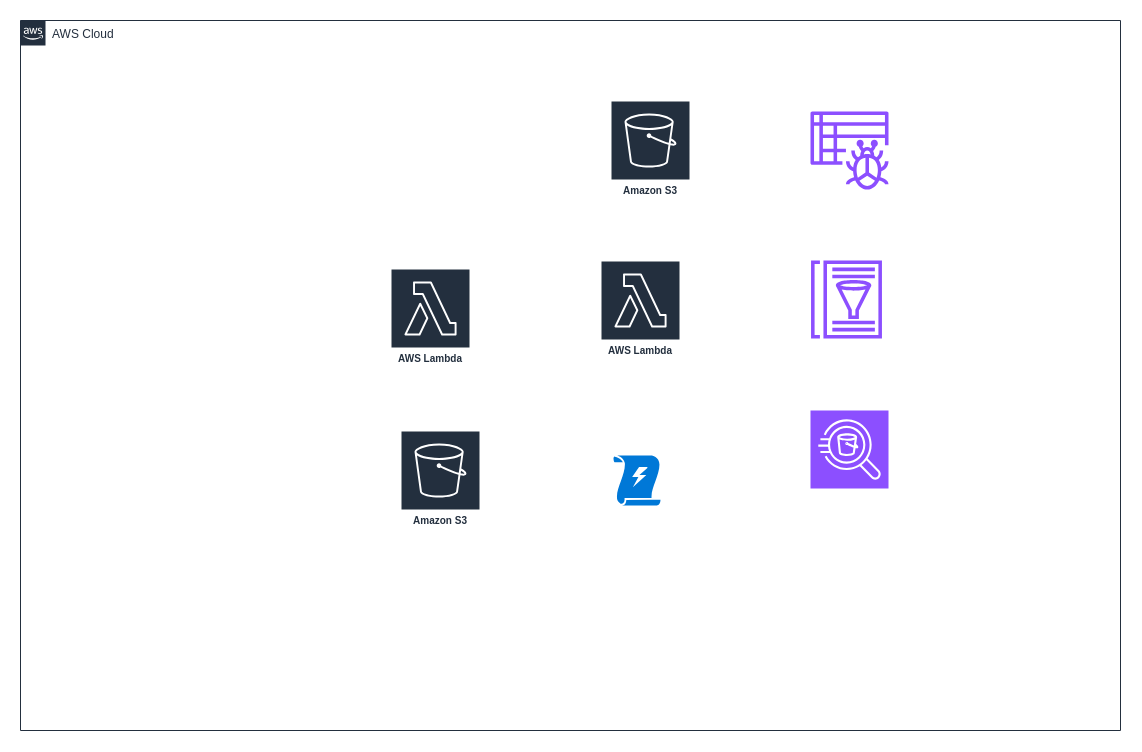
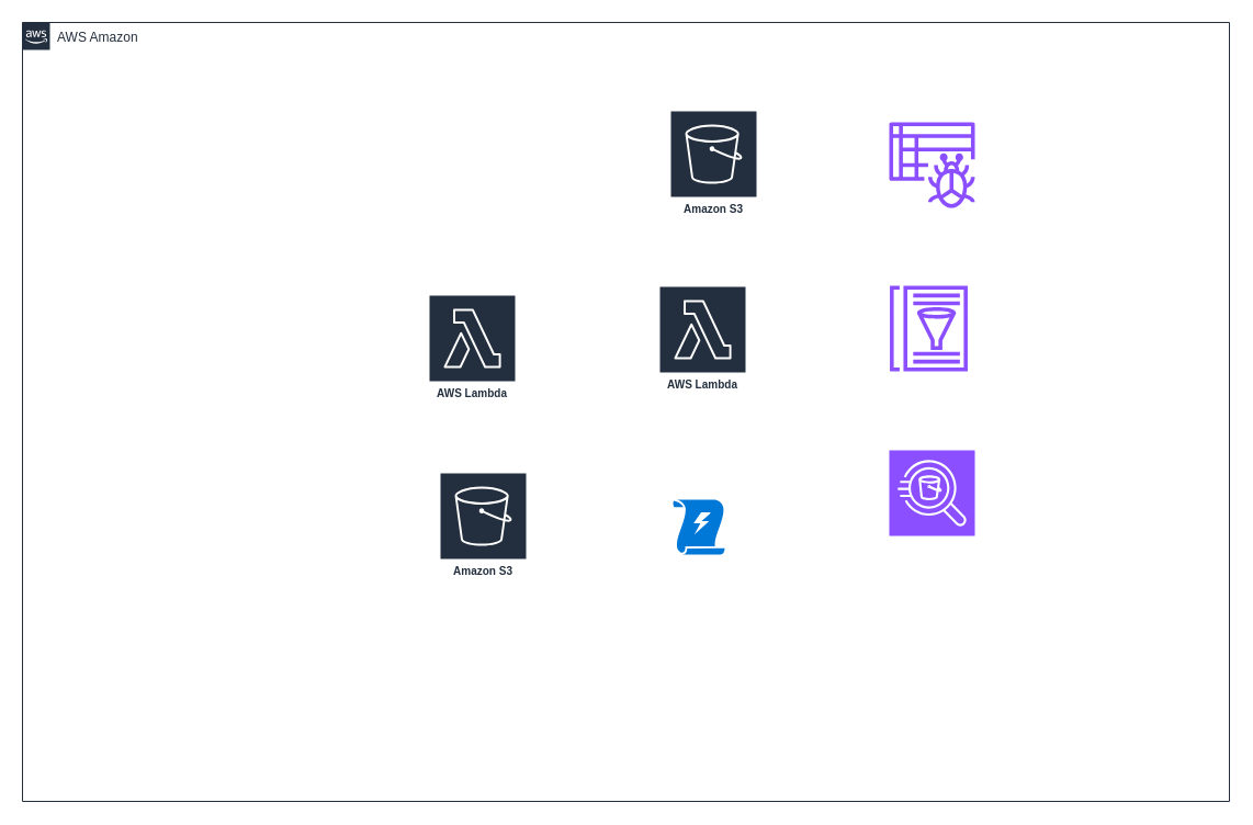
  <mxCell id="0" />
  <mxCell id="1" parent="0" />
- <mxCell id="2" value="AWS Cloud" style="points=[[0,0],[0.25,0],[0.5,0],[0.75,0],[1,0],[1,0.25],[1,0.5],[1,0.75],[1,1],[0.75,1],[0.5,1],[0.25,1],[0,1],[0,0.75],[0,0.5],[0,0.25]];outlineConnect=0;gradientColor=none;html=1;whiteSpace=wrap;fontSize=12;fontStyle=0;container=1;pointerEvents=0;collapsible=0;recursiveResize=0;shape=mxgraph.aws4.group;grIcon=mxgraph.aws4.group_aws_cloud_alt;strokeColor=#232F3E;fillColor=none;verticalAlign=top;align=left;spacingLeft=30;fontColor=#232F3E;dashed=0;" vertex="1" parent="1"><mxGeometry x="20" y="20" width="1100" height="710" as="geometry" /></mxCell>
+ <mxCell id="2" value="AWS Amazon" style="points=[[0,0],[0.25,0],[0.5,0],[0.75,0],[1,0],[1,0.25],[1,0.5],[1,0.75],[1,1],[0.75,1],[0.5,1],[0.25,1],[0,1],[0,0.75],[0,0.5],[0,0.25]];outlineConnect=0;gradientColor=none;html=1;whiteSpace=wrap;fontSize=12;fontStyle=0;container=1;pointerEvents=0;collapsible=0;recursiveResize=0;shape=mxgraph.aws4.group;grIcon=mxgraph.aws4.group_aws_cloud_alt;strokeColor=#232F3E;fillColor=none;verticalAlign=top;align=left;spacingLeft=30;fontColor=#232F3E;dashed=0;" vertex="1" parent="1"><mxGeometry x="20" y="20" width="1100" height="710" as="geometry" /></mxCell>
  <mxCell id="3" value="Amazon S3" style="sketch=0;outlineConnect=0;fontColor=#232F3E;gradientColor=none;strokeColor=#ffffff;fillColor=#232F3E;dashed=0;verticalLabelPosition=middle;verticalAlign=bottom;align=center;html=1;whiteSpace=wrap;fontSize=10;fontStyle=1;spacing=3;shape=mxgraph.aws4.productIcon;prIcon=mxgraph.aws4.s3;" vertex="1" parent="2"><mxGeometry x="380" y="410" width="80" height="100" as="geometry" /></mxCell>
  <mxCell id="4" value="AWS Lambda" style="sketch=0;outlineConnect=0;fontColor=#232F3E;gradientColor=none;strokeColor=#ffffff;fillColor=#232F3E;dashed=0;verticalLabelPosition=middle;verticalAlign=bottom;align=center;html=1;whiteSpace=wrap;fontSize=10;fontStyle=1;spacing=3;shape=mxgraph.aws4.productIcon;prIcon=mxgraph.aws4.lambda;" vertex="1" parent="2"><mxGeometry x="370" y="248" width="80" height="100" as="geometry" /></mxCell>
  <mxCell id="5" value="" style="sketch=0;outlineConnect=0;fontColor=#232F3E;gradientColor=none;fillColor=#8C4FFF;strokeColor=none;dashed=0;verticalLabelPosition=bottom;verticalAlign=top;align=center;html=1;fontSize=12;fontStyle=0;aspect=fixed;pointerEvents=1;shape=mxgraph.aws4.glue_data_catalog;" vertex="1" parent="2"><mxGeometry x="790" y="240" width="72" height="78" as="geometry" /></mxCell>
  <mxCell id="6" value="" style="sketch=0;points=[[0,0,0],[0.25,0,0],[0.5,0,0],[0.75,0,0],[1,0,0],[0,1,0],[0.25,1,0],[0.5,1,0],[0.75,1,0],[1,1,0],[0,0.25,0],[0,0.5,0],[0,0.75,0],[1,0.25,0],[1,0.5,0],[1,0.75,0]];outlineConnect=0;fontColor=#232F3E;fillColor=#8C4FFF;strokeColor=#ffffff;dashed=0;verticalLabelPosition=bottom;verticalAlign=top;align=center;html=1;fontSize=12;fontStyle=0;aspect=fixed;shape=mxgraph.aws4.resourceIcon;resIcon=mxgraph.aws4.athena;" vertex="1" parent="2"><mxGeometry x="790" y="390" width="78" height="78" as="geometry" /></mxCell>
  <mxCell id="7" value="" style="sketch=0;outlineConnect=0;fontColor=#232F3E;gradientColor=none;fillColor=#8C4FFF;strokeColor=none;dashed=0;verticalLabelPosition=bottom;verticalAlign=top;align=center;html=1;fontSize=12;fontStyle=0;aspect=fixed;pointerEvents=1;shape=mxgraph.aws4.glue_crawlers;" vertex="1" parent="2"><mxGeometry x="790" y="91" width="78" height="78" as="geometry" /></mxCell>
  <mxCell id="8" value="AWS Lambda" style="sketch=0;outlineConnect=0;fontColor=#232F3E;gradientColor=none;strokeColor=#ffffff;fillColor=#232F3E;dashed=0;verticalLabelPosition=middle;verticalAlign=bottom;align=center;html=1;whiteSpace=wrap;fontSize=10;fontStyle=1;spacing=3;shape=mxgraph.aws4.productIcon;prIcon=mxgraph.aws4.lambda;" vertex="1" parent="2"><mxGeometry x="580" y="240" width="80" height="100" as="geometry" /></mxCell>
  <mxCell id="9" value="Amazon S3" style="sketch=0;outlineConnect=0;fontColor=#232F3E;gradientColor=none;strokeColor=#ffffff;fillColor=#232F3E;dashed=0;verticalLabelPosition=middle;verticalAlign=bottom;align=center;html=1;whiteSpace=wrap;fontSize=10;fontStyle=1;spacing=3;shape=mxgraph.aws4.productIcon;prIcon=mxgraph.aws4.s3;" vertex="1" parent="2"><mxGeometry x="590" y="80" width="80" height="100" as="geometry" /></mxCell>
  <mxCell id="10" value="" style="sketch=0;aspect=fixed;pointerEvents=1;shadow=0;dashed=0;html=1;strokeColor=none;labelPosition=center;verticalLabelPosition=bottom;verticalAlign=top;align=center;shape=mxgraph.mscae.enterprise.triggers;fillColor=#0078D7;" vertex="1" parent="2"><mxGeometry x="593" y="435" width="47" height="50" as="geometry" /></mxCell>
